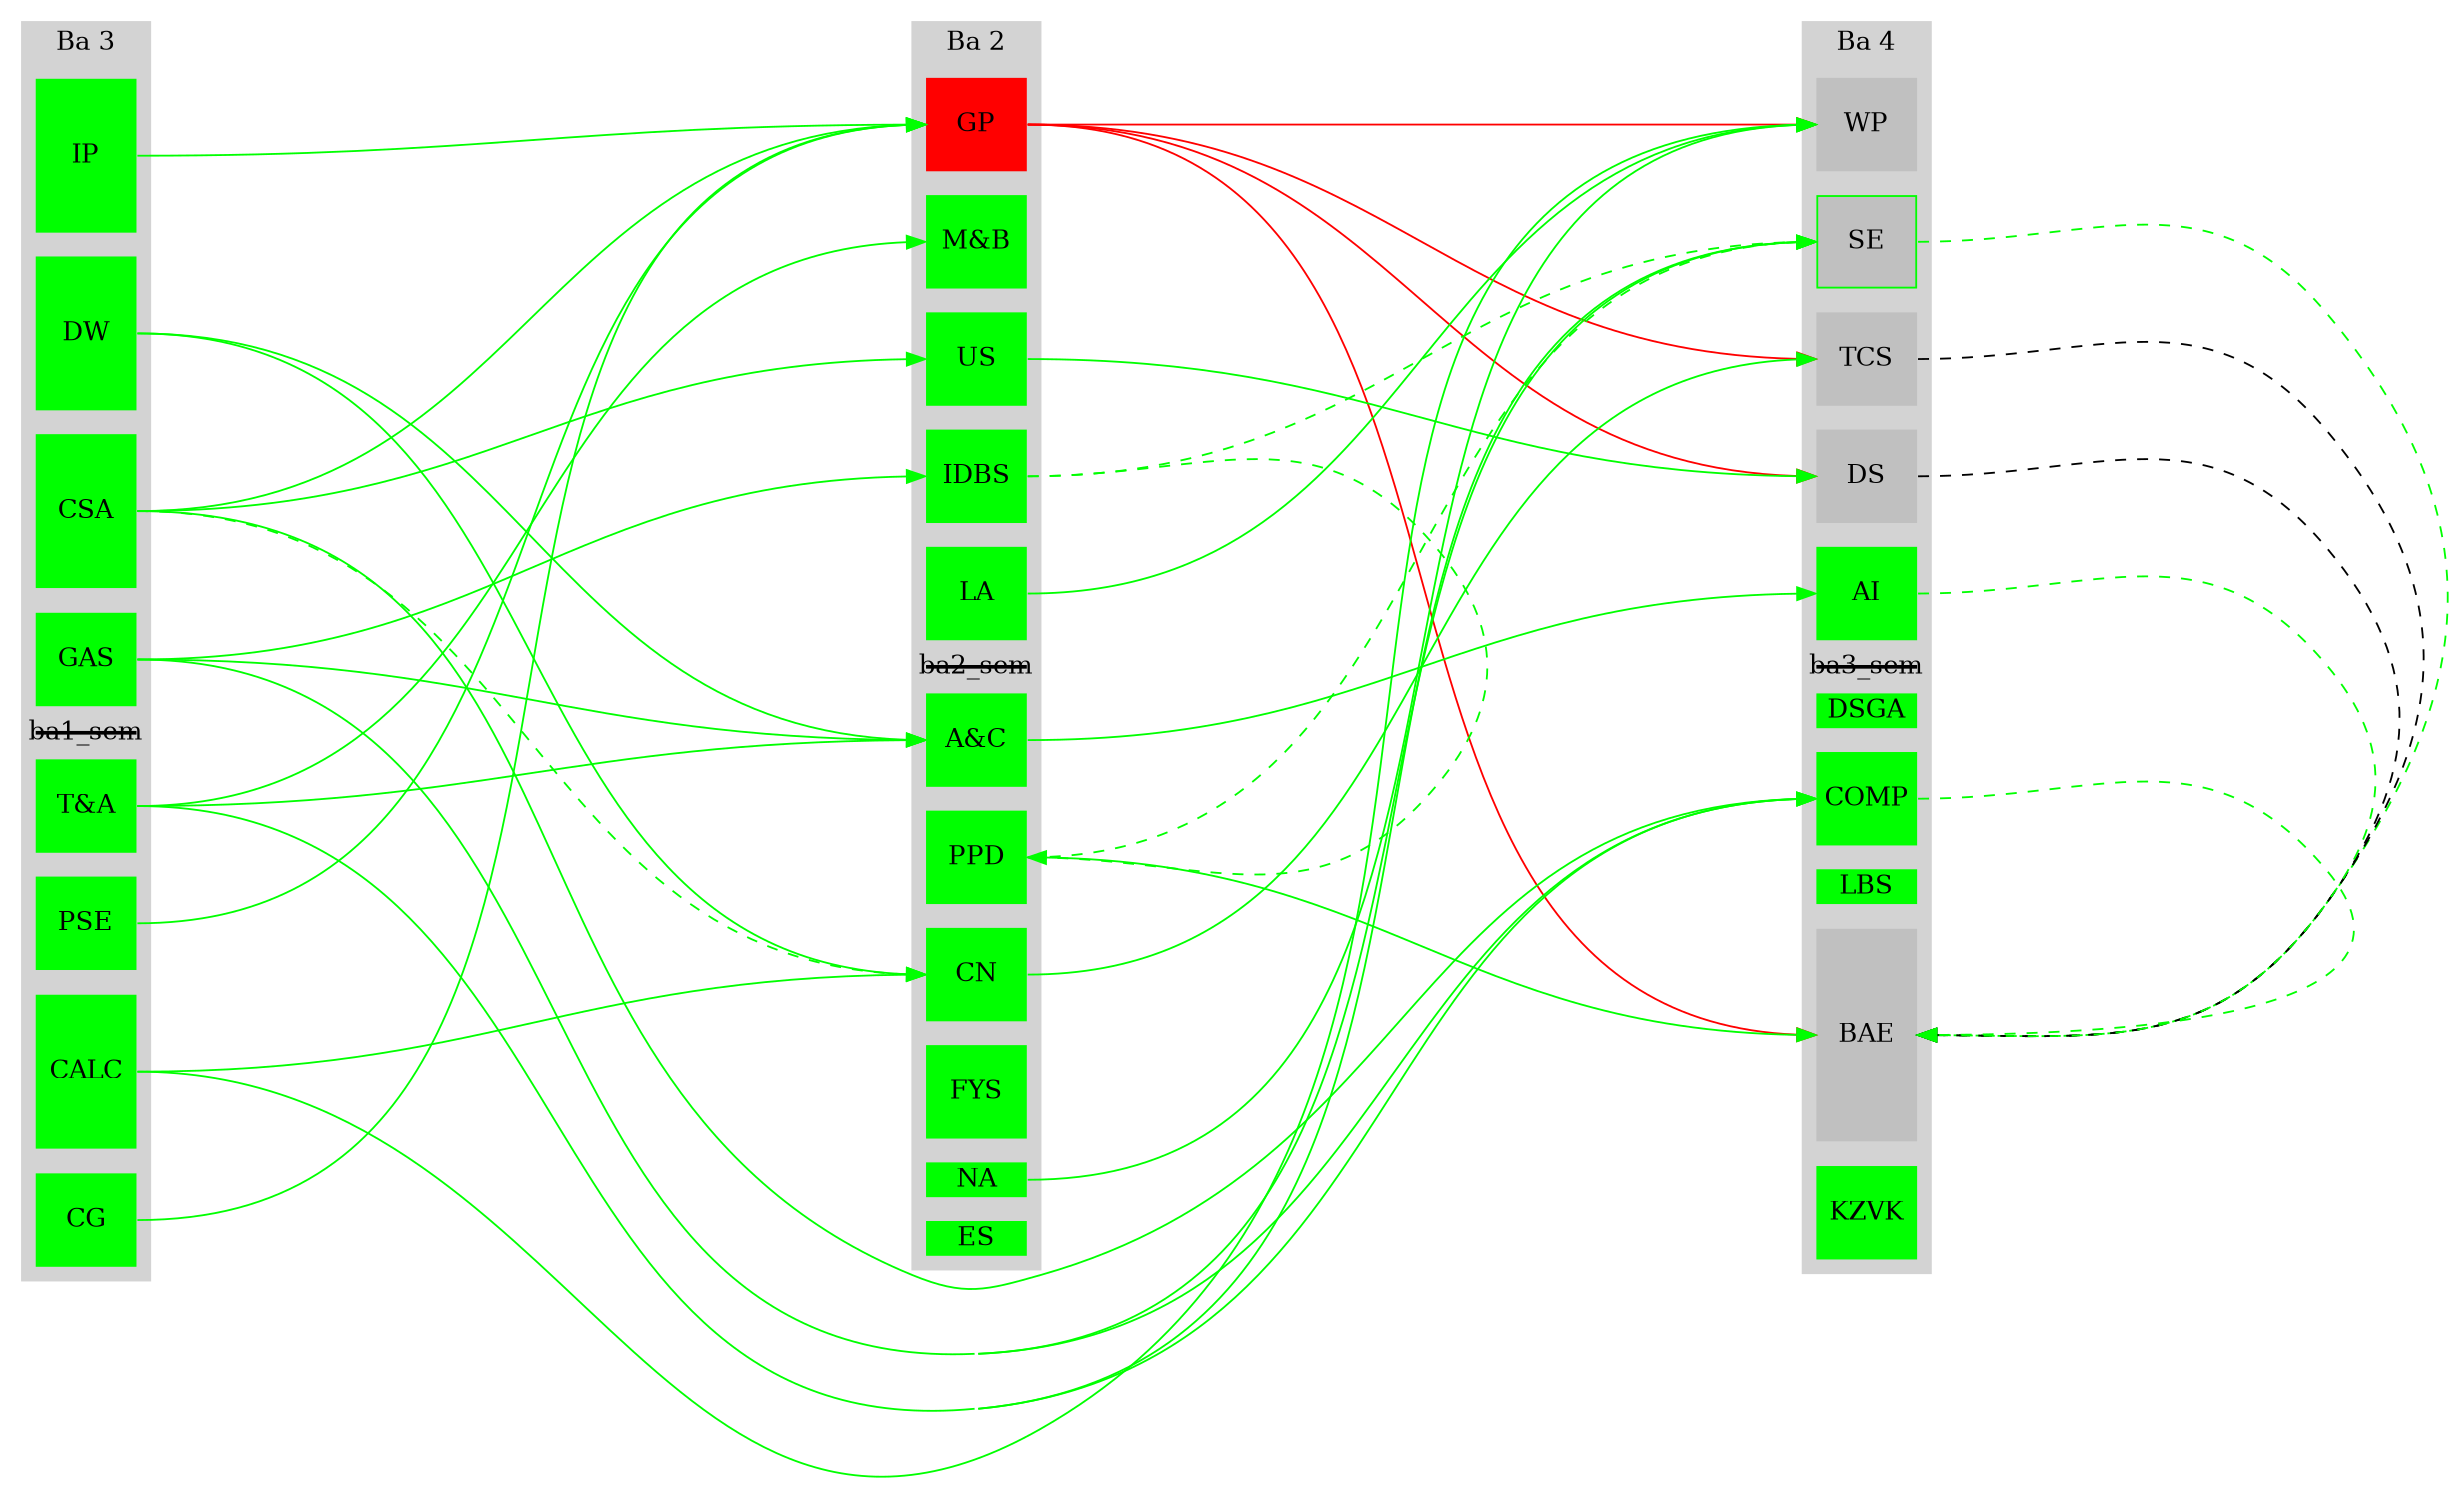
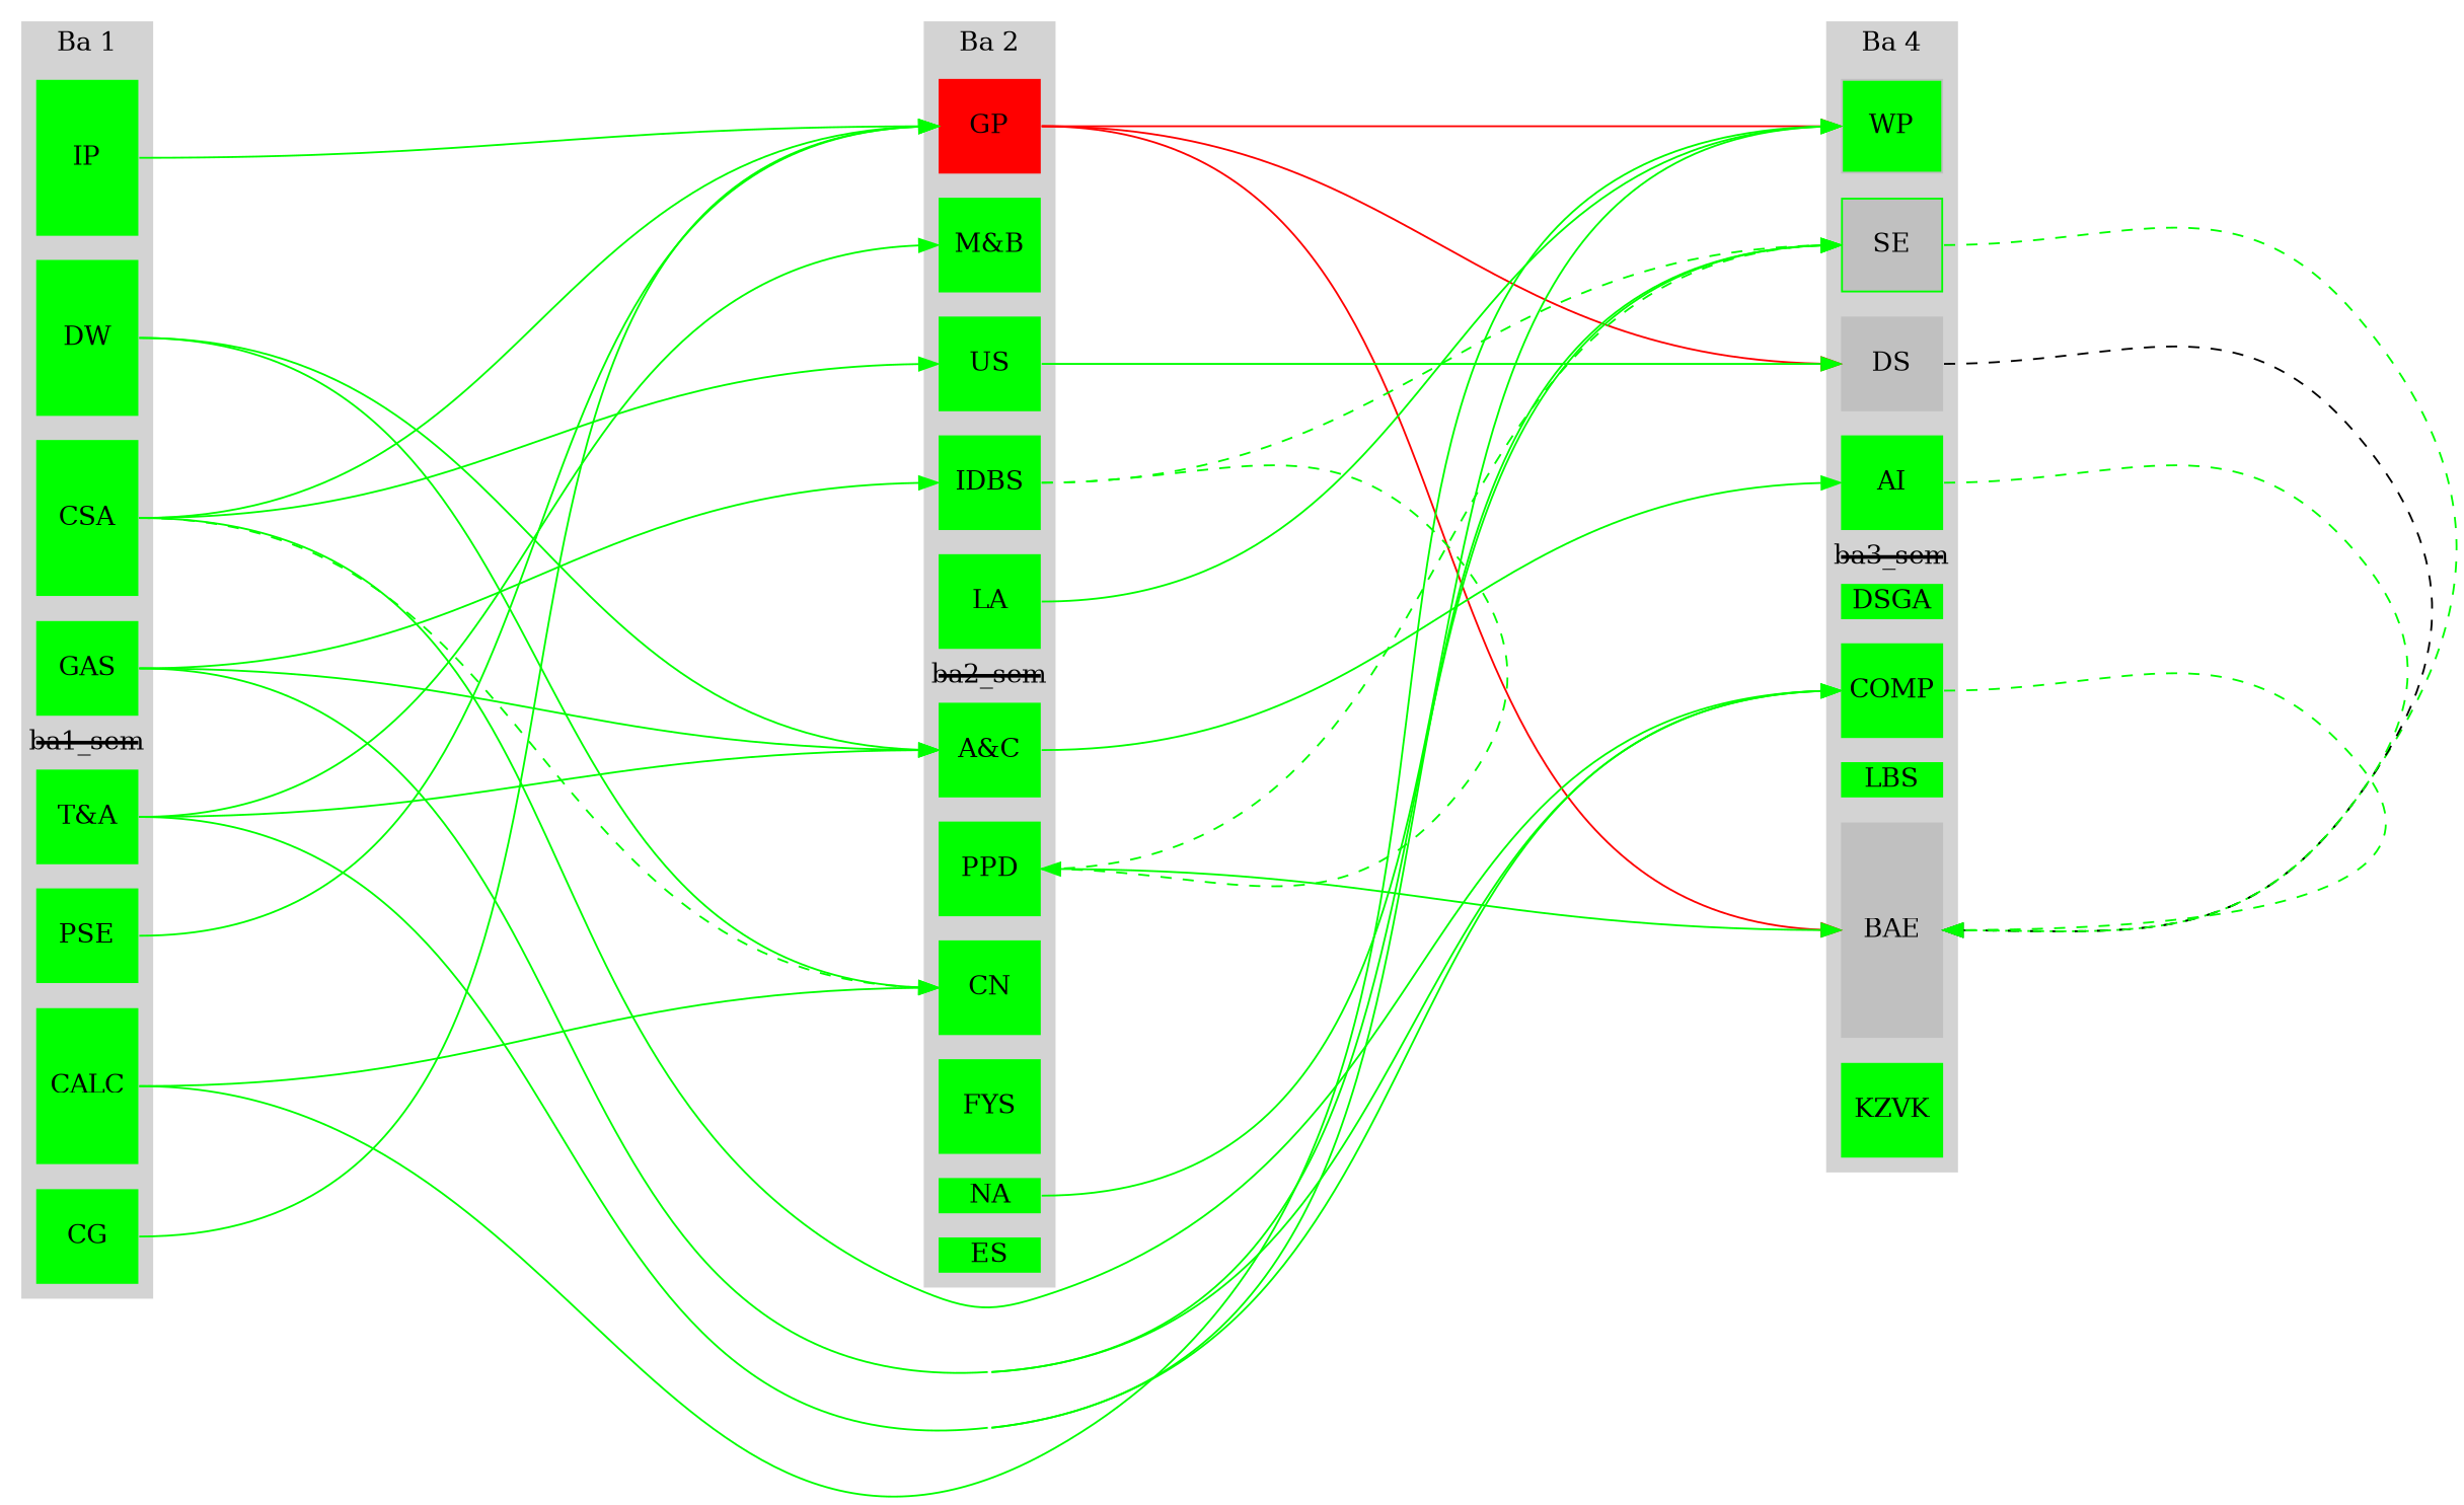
  digraph {
    concentrate=true
    nodesep=0.2
    rankdir=LR
    ranksep=6
    splines=true
    node [color=green fixedsize=true shape=rect style=filled]
    edge [constraint=false headport=w tailport=e color=green]
    IP [height=1.15]
    GP [color=red height=0.7]
-   WP [color=grey height=0.7]
+   WP [color=grey height=0.7 fillcolor=green]
    DW [height=1.15]
    CSA [height=1.15]
    GAS [height=0.7]
    ba1_sem [color=black height=0]
    n8 [height=0.7 label="T&A"]
    PSE [height=0.7]
    CALC [height=1.15]
    CG [height=0.7]
    n12 [height=0.7 label="M&B"]
    US [height=0.7]
    IDBS [height=0.7]
    LA [height=0.7]
    ba2_sem [color=black height=0]
    n17 [height=0.7 label="A&C"]
    PPD [height=0.7]
    CN [height=0.7]
    FYS [height=0.7]
    NA [height=0.25]
    ES [height=0.25]
    SE [fillcolor=grey height=0.7]
-   TCS [color=grey height=0.7]
    DS [color=grey height=0.7]
    AI [height=0.7]
    ba3_sem [color=black height=0]
    DSGA [height=0.25]
    COMP [height=0.7]
    LBS [height=0.25]
    BAE [color=grey height=1.6]
    KZVK [height=0.7]
    subgraph sub_1 {
      IP
      GP
      WP
    }
    subgraph cluster_2 {
      color=lightgrey
-     label="Ba 3"
+     label="Ba 1"
      style=filled
      IP
      DW
      CSA
      GAS
      ba1_sem
      n8
      PSE
      CALC
      CG
    }
    subgraph cluster_3 {
      color=lightgrey
      label="Ba 2"
      style=filled
      GP
      n12
      US
      IDBS
      LA
      ba2_sem
      n17
      PPD
      CN
      FYS
      NA
      ES
    }
    subgraph cluster_4 {
      color=lightgrey
      fixedsize=true
      height=200
      label="Ba 4"
      style=filled
      WP
      SE
-     TCS
      DS
      AI
      ba3_sem
      DSGA
      COMP
      LBS
      BAE
      KZVK
    }
    IP -> GP [constraint=true headport=nw style=invis tailport=ne color=""]
    IP -> GP
    GP -> WP [constraint=true headport=nw style=invis tailport=ne color=""]
    GP -> WP [color=red]
-   GP -> TCS [color=red]
    GP -> DS [color=red]
    GP -> BAE [color=red]
    DW -> n17
    DW -> CN
    CSA -> GP
    CSA -> US
    CSA -> CN [style=dashed]
    CSA -> COMP
    GAS -> IDBS
    GAS -> n17
    GAS -> SE
    GAS -> COMP
    n8 -> n12
    n8 -> n17
    n8 -> SE
    n8 -> COMP
    PSE -> GP
    CALC -> WP
    CALC -> CN
    CG -> GP
    US -> DS
    IDBS -> PPD [headport=e style=dashed]
    IDBS -> SE [style=dashed]
    LA -> WP
    n17 -> AI
    PPD -> SE [style=dashed]
    PPD -> BAE
-   CN -> TCS
    NA -> WP
    SE -> BAE [headport=e style=dashed]
-   TCS -> BAE [headport=e style=dashed color=""]
    DS -> BAE [headport=e style=dashed color=""]
    AI -> BAE [headport=e style=dashed]
    COMP -> BAE [headport=e style=dashed]
  }
